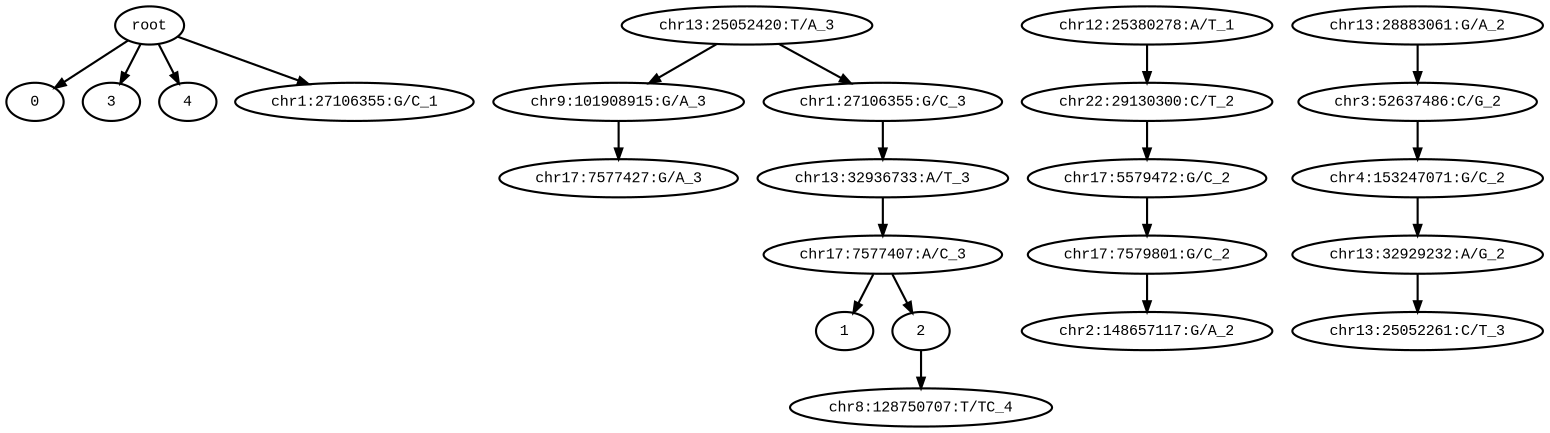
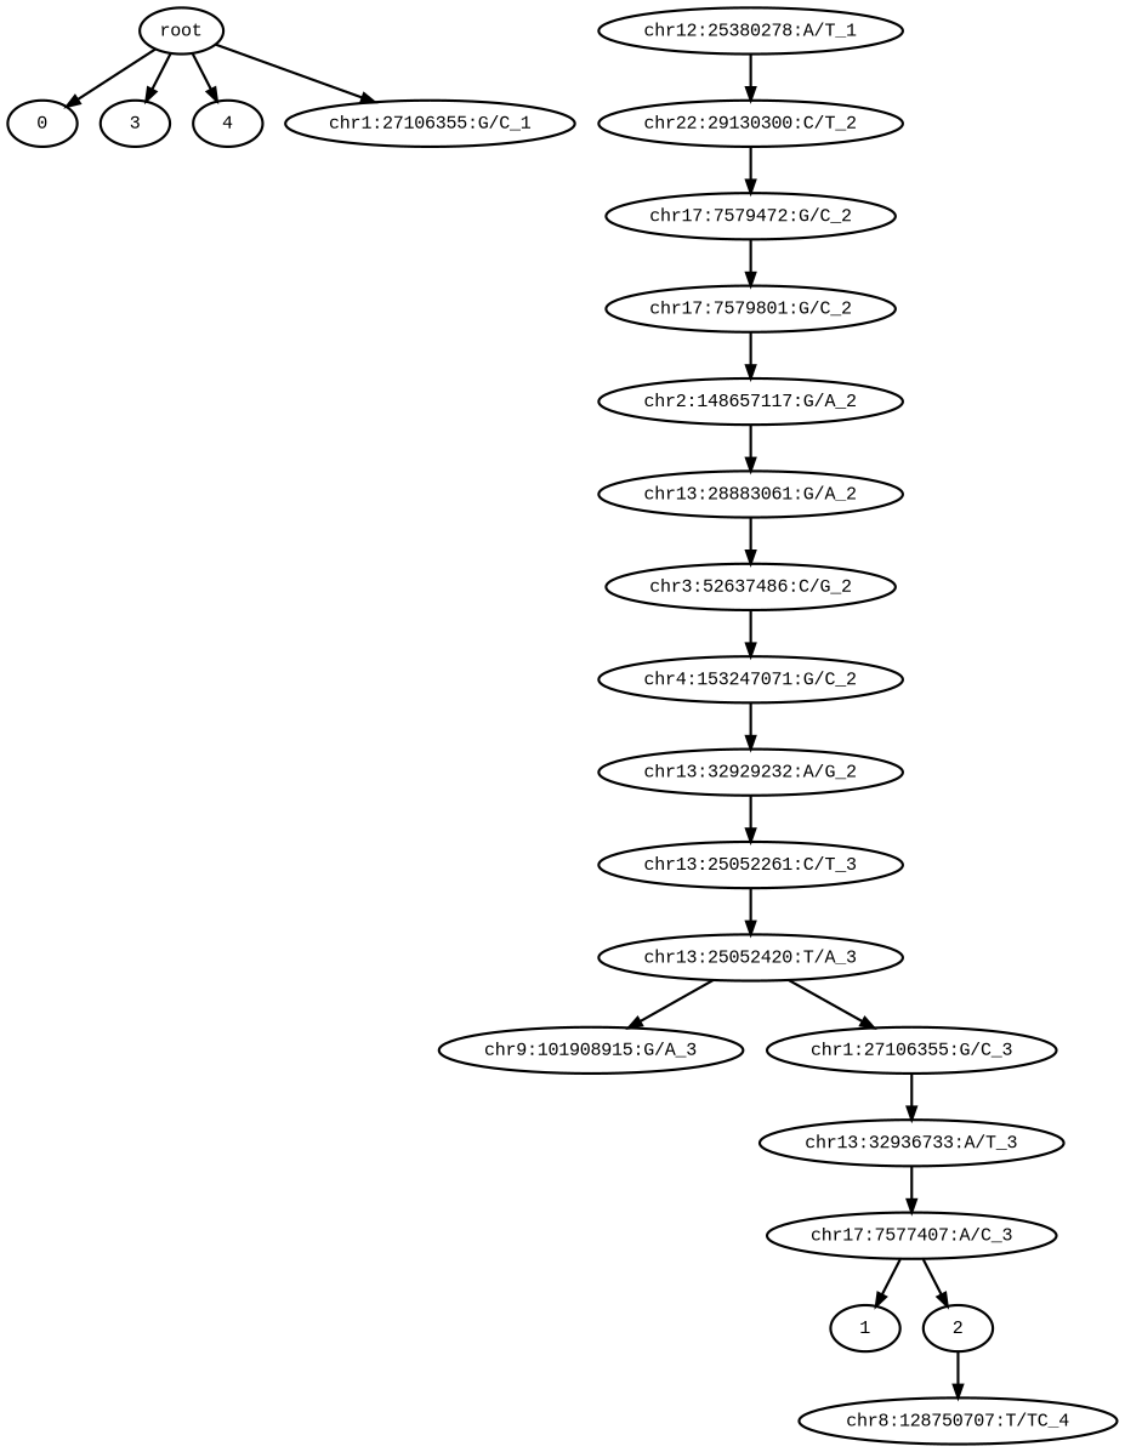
  digraph {
    fontname="Liberation Mono"
    rankdir=TB
    node [fontname="Liberation Mono" style=bold]
    edge [fontname="Liberation Mono" style=bold]
    n1 [label=root]
    n2 [label=0]
    n3 [label=3]
    n4 [label=4]
    n5 [label="chr1:27106355:G/C_1"]
    n6 [label=1]
    n7 [label=2]
    n8 [label="chr8:128750707:T/TC_4"]
    n9 [label="chr22:29130300:C/T_2"]
-   n10 [label="chr17:5579472:G/C_2"]
+   n10 [label="chr17:7579472:G/C_2"]
    n11 [label="chr17:7579801:G/C_2"]
    n12 [label="chr2:148657117:G/A_2"]
    n13 [label="chr13:28883061:G/A_2"]
    n14 [label="chr3:52637486:C/G_2"]
    n15 [label="chr4:153247071:G/C_2"]
    n16 [label="chr13:32929232:A/G_2"]
    n17 [label="chr13:25052261:C/T_3"]
    n18 [label="chr13:25052420:T/A_3"]
    n19 [label="chr9:101908915:G/A_3"]
    n20 [label="chr1:27106355:G/C_3"]
-   n21 [label="chr17:7577427:G/A_3"]
    n22 [label="chr13:32936733:A/T_3"]
    n23 [label="chr17:7577407:A/C_3"]
    n24 [label="chr12:25380278:A/T_1"]
    n1 -> n2
    n1 -> n3
    n1 -> n4
    n1 -> n5
    n7 -> n8
    n9 -> n10
    n10 -> n11
    n11 -> n12
+   n12 -> n13
    n13 -> n14
    n14 -> n15
    n15 -> n16
    n16 -> n17
+   n17 -> n18
    n18 -> n19
    n18 -> n20
-   n19 -> n21
    n20 -> n22
    n22 -> n23
    n23 -> n6
    n23 -> n7
    n24 -> n9
  }
